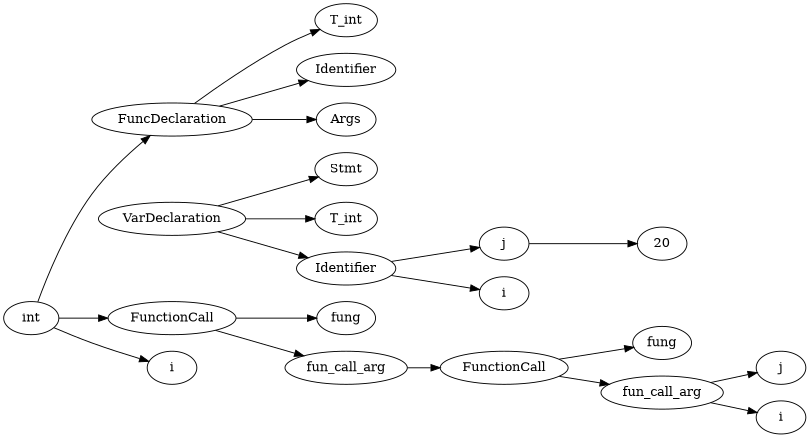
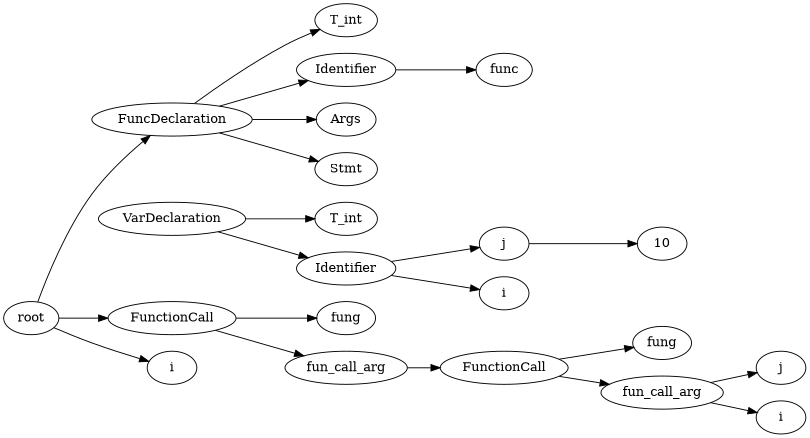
  digraph {
    rankdir=LR
-   n1 [label=int]
+   n1 [label=root]
    n2 [label=FuncDeclaration]
    n3 [label=FunctionCall]
    n4 [label=i]
    n5 [label=T_int]
    n6 [label=Identifier]
    n7 [label=Args]
    n8 [label=Stmt]
    n9 [label=VarDeclaration]
    n10 [label=T_int]
    n11 [label=Identifier]
    n12 [label=fung]
    n13 [label=fun_call_arg]
+   n14 [label=func]
    n15 [label=j]
    n16 [label=i]
-   n17 [label=20]
+   n17 [label=10]
    n18 [label=FunctionCall]
    n19 [label=fung]
    n20 [label=fun_call_arg]
    n21 [label=j]
    n22 [label=i]
    n1 -> n2
    n1 -> n3
    n1 -> n4
    n2 -> n5
    n2 -> n6
    n2 -> n7
-   n9 -> n8
+   n2 -> n8
    n3 -> n12
    n3 -> n13
+   n6 -> n14
    n9 -> n10
    n9 -> n11
    n11 -> n15
    n11 -> n16
    n13 -> n18
    n15 -> n17
    n18 -> n19
    n18 -> n20
    n20 -> n21
    n20 -> n22
  }
